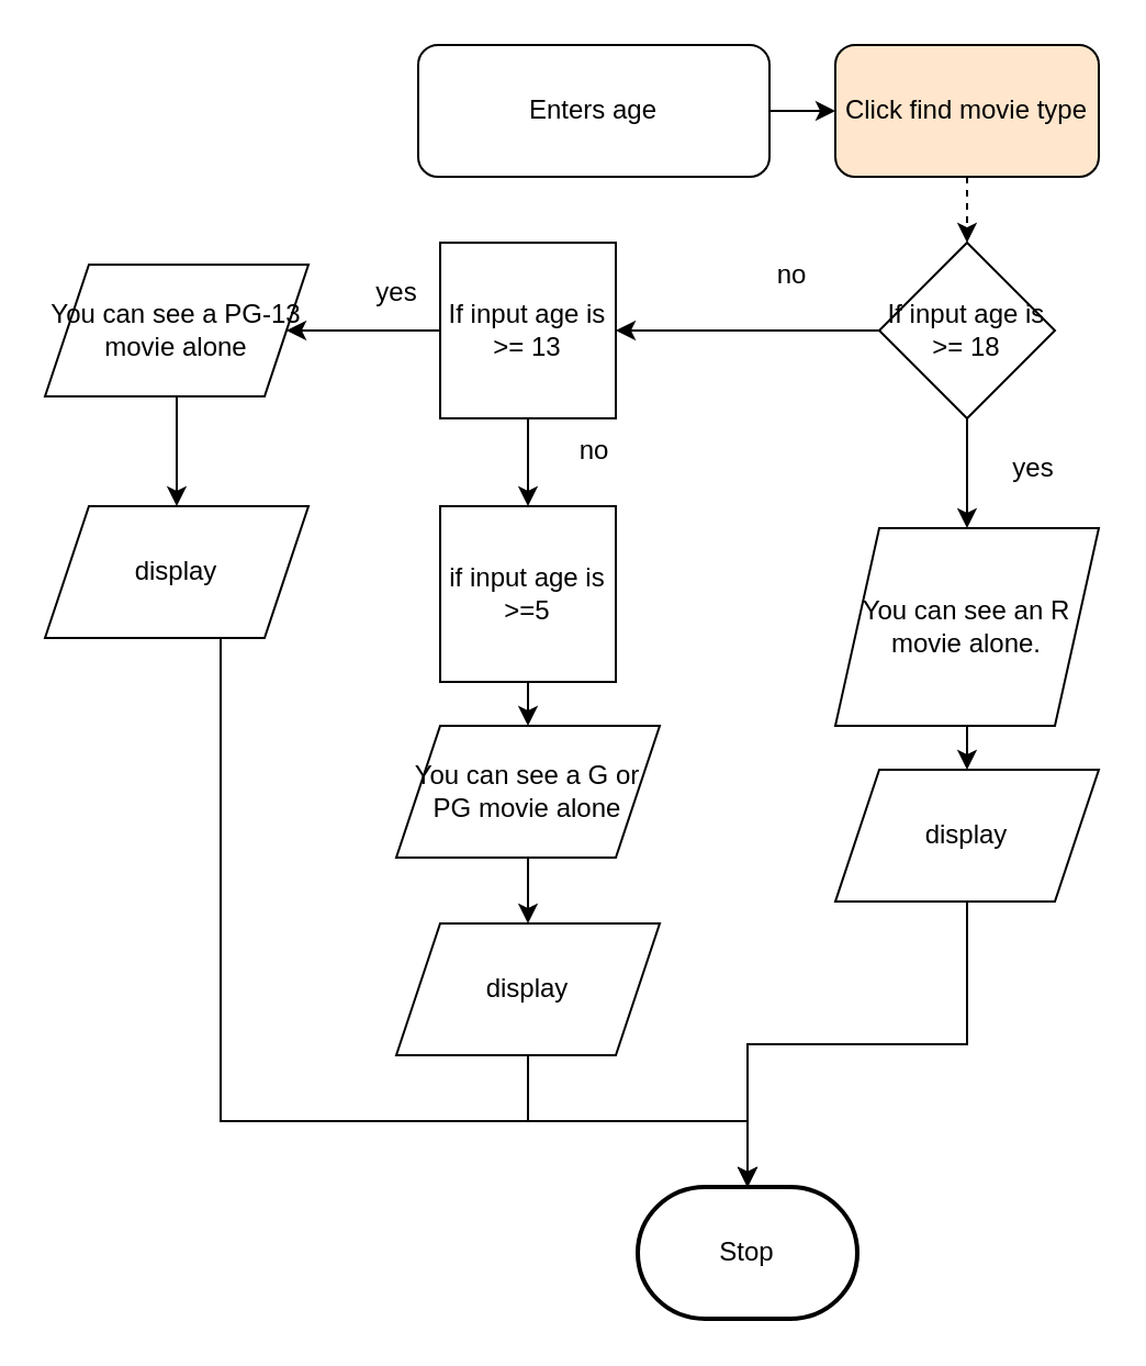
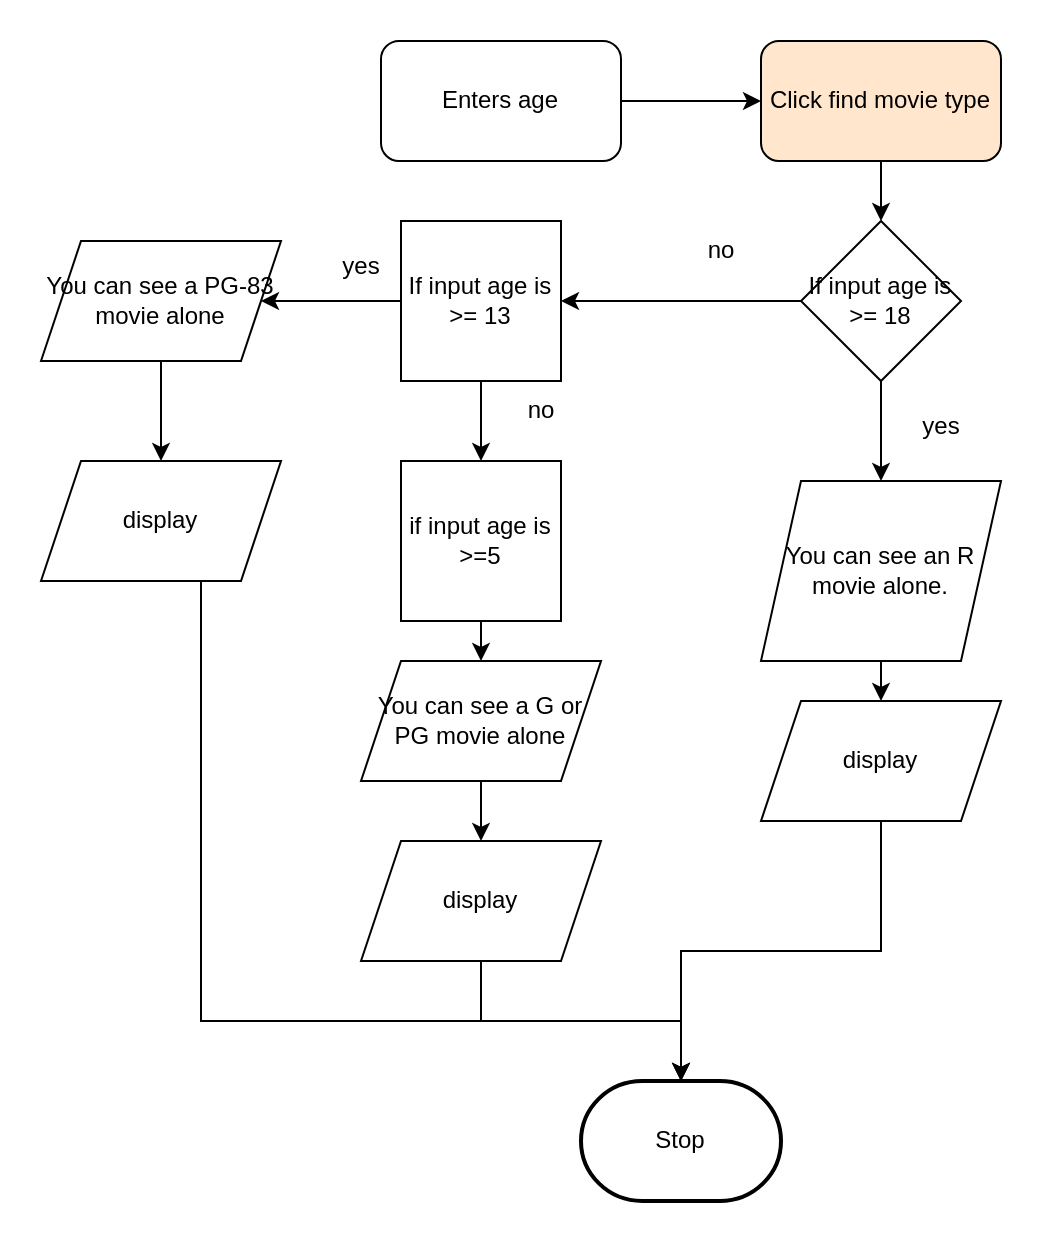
  <mxCell id="0" />
  <mxCell id="1" parent="0" />
  <mxCell id="2" value="Stop" style="strokeWidth=2;html=1;shape=mxgraph.flowchart.terminator;whiteSpace=wrap;" parent="1" vertex="1"><mxGeometry x="290" y="540" width="100" height="60" as="geometry" /></mxCell>
  <mxCell id="3" style="edgeStyle=orthogonalEdgeStyle;html=1;rounded=0;curved=0;" edge="1" parent="1" source="4" target="6"><mxGeometry relative="1" as="geometry" /></mxCell>
- <mxCell id="4" value="Enters age" style="whiteSpace=wrap;html=1;rounded=1;" vertex="1" parent="1"><mxGeometry x="190" y="20" width="160" height="60" as="geometry" /></mxCell>
- <mxCell id="5" value="" style="edgeStyle=none;html=1;dashed=1;" edge="1" parent="1" source="6" target="12"><mxGeometry relative="1" as="geometry" /></mxCell>
+ <mxCell id="4" value="Enters age" style="whiteSpace=wrap;html=1;rounded=1;" vertex="1" parent="1"><mxGeometry x="190" y="20" width="120" height="60" as="geometry" /></mxCell>
+ <mxCell id="5" value="" style="edgeStyle=none;html=1;" edge="1" parent="1" source="6" target="12"><mxGeometry relative="1" as="geometry" /></mxCell>
  <mxCell id="6" value="Click find movie type" style="whiteSpace=wrap;html=1;rounded=1;fillColor=#ffe6cc;" vertex="1" parent="1"><mxGeometry x="380" y="20" width="120" height="60" as="geometry" /></mxCell>
  <mxCell id="7" value="" style="edgeStyle=orthogonalEdgeStyle;html=1;" edge="1" parent="1" source="9" target="21"><mxGeometry relative="1" as="geometry" /></mxCell>
  <mxCell id="8" value="" style="edgeStyle=orthogonalEdgeStyle;html=1;" edge="1" parent="1" source="9" target="18"><mxGeometry relative="1" as="geometry" /></mxCell>
  <mxCell id="9" value="If input age is &amp;gt;= 13" style="whiteSpace=wrap;html=1;rounded=0;" vertex="1" parent="1"><mxGeometry x="200" y="110" width="80" height="80" as="geometry" /></mxCell>
  <mxCell id="10" value="" style="edgeStyle=orthogonalEdgeStyle;html=1;" edge="1" parent="1" source="12" target="9"><mxGeometry relative="1" as="geometry" /></mxCell>
  <mxCell id="11" value="" style="edgeStyle=orthogonalEdgeStyle;html=1;" edge="1" parent="1" source="12" target="14"><mxGeometry relative="1" as="geometry" /></mxCell>
  <mxCell id="12" value="If input age is &amp;gt;= 18" style="rhombus;whiteSpace=wrap;html=1;" vertex="1" parent="1"><mxGeometry x="400" y="110" width="80" height="80" as="geometry" /></mxCell>
  <mxCell id="13" value="" style="edgeStyle=orthogonalEdgeStyle;html=1;" edge="1" parent="1" source="14" target="22"><mxGeometry relative="1" as="geometry" /></mxCell>
  <mxCell id="14" value="&lt;font color=&quot;#000000&quot;&gt;&lt;span style=&quot;font-size: 12px;&quot;&gt;You can see an R movie alone.&lt;/span&gt;&lt;/font&gt;" style="shape=parallelogram;perimeter=parallelogramPerimeter;whiteSpace=wrap;html=1;fixedSize=1;" vertex="1" parent="1"><mxGeometry x="380" y="240" width="120" height="90" as="geometry" /></mxCell>
  <mxCell id="15" value="yes" style="text;html=1;align=center;verticalAlign=middle;resizable=0;points=[];autosize=1;strokeColor=none;fillColor=none;" vertex="1" parent="1"><mxGeometry x="450" y="198" width="40" height="30" as="geometry" /></mxCell>
  <mxCell id="16" value="no" style="text;html=1;align=center;verticalAlign=middle;resizable=0;points=[];autosize=1;strokeColor=none;fillColor=none;" vertex="1" parent="1"><mxGeometry x="340" y="110" width="40" height="30" as="geometry" /></mxCell>
  <mxCell id="17" value="" style="edgeStyle=orthogonalEdgeStyle;html=1;" edge="1" parent="1" source="18" target="26"><mxGeometry relative="1" as="geometry" /></mxCell>
- <mxCell id="18" value="You can see a PG-13 movie alone" style="shape=parallelogram;perimeter=parallelogramPerimeter;whiteSpace=wrap;html=1;fixedSize=1;" vertex="1" parent="1"><mxGeometry x="20" y="120" width="120" height="60" as="geometry" /></mxCell>
+ <mxCell id="18" value="You can see a PG-83 movie alone" style="shape=parallelogram;perimeter=parallelogramPerimeter;whiteSpace=wrap;html=1;fixedSize=1;" vertex="1" parent="1"><mxGeometry x="20" y="120" width="120" height="60" as="geometry" /></mxCell>
  <mxCell id="19" value="yes" style="text;html=1;align=center;verticalAlign=middle;resizable=0;points=[];autosize=1;strokeColor=none;fillColor=none;" vertex="1" parent="1"><mxGeometry x="160" y="118" width="40" height="30" as="geometry" /></mxCell>
  <mxCell id="20" value="" style="edgeStyle=orthogonalEdgeStyle;html=1;" edge="1" parent="1" source="21" target="28"><mxGeometry relative="1" as="geometry" /></mxCell>
  <mxCell id="21" value="if input age is &amp;gt;=5" style="whiteSpace=wrap;html=1;rounded=0;" vertex="1" parent="1"><mxGeometry x="200" y="230" width="80" height="80" as="geometry" /></mxCell>
  <mxCell id="22" value="display" style="shape=parallelogram;perimeter=parallelogramPerimeter;whiteSpace=wrap;html=1;fixedSize=1;" vertex="1" parent="1"><mxGeometry x="380" y="350" width="120" height="60" as="geometry" /></mxCell>
  <mxCell id="23" style="edgeStyle=orthogonalEdgeStyle;html=1;rounded=0;curved=0;entryX=0.5;entryY=0;entryDx=0;entryDy=0;entryPerimeter=0;" edge="1" parent="1" source="24" target="2"><mxGeometry relative="1" as="geometry"><mxPoint x="100" y="540" as="targetPoint" /></mxGeometry></mxCell>
  <mxCell id="24" value="display" style="shape=parallelogram;perimeter=parallelogramPerimeter;whiteSpace=wrap;html=1;fixedSize=1;" vertex="1" parent="1"><mxGeometry x="180" y="420" width="120" height="60" as="geometry" /></mxCell>
  <mxCell id="25" style="edgeStyle=orthogonalEdgeStyle;html=1;rounded=0;curved=0;entryX=0.5;entryY=0;entryDx=0;entryDy=0;entryPerimeter=0;" edge="1" parent="1" source="26" target="2"><mxGeometry relative="1" as="geometry"><Array as="points"><mxPoint x="100" y="510" /><mxPoint x="340" y="510" /></Array></mxGeometry></mxCell>
  <mxCell id="26" value="display" style="shape=parallelogram;perimeter=parallelogramPerimeter;whiteSpace=wrap;html=1;fixedSize=1;" vertex="1" parent="1"><mxGeometry x="20" y="230" width="120" height="60" as="geometry" /></mxCell>
  <mxCell id="27" value="" style="edgeStyle=orthogonalEdgeStyle;html=1;" edge="1" parent="1" source="28" target="24"><mxGeometry relative="1" as="geometry" /></mxCell>
  <mxCell id="28" value="&lt;font color=&quot;#000000&quot;&gt;&lt;span style=&quot;font-size: 12px;&quot;&gt;You can see a G or PG movie alone&lt;/span&gt;&lt;/font&gt;" style="shape=parallelogram;perimeter=parallelogramPerimeter;whiteSpace=wrap;html=1;fixedSize=1;" vertex="1" parent="1"><mxGeometry x="180" y="330" width="120" height="60" as="geometry" /></mxCell>
  <mxCell id="29" value="no" style="text;html=1;align=center;verticalAlign=middle;resizable=0;points=[];autosize=1;strokeColor=none;fillColor=none;" vertex="1" parent="1"><mxGeometry x="250" y="190" width="40" height="30" as="geometry" /></mxCell>
  <mxCell id="30" style="edgeStyle=orthogonalEdgeStyle;html=1;entryX=0.5;entryY=0;entryDx=0;entryDy=0;entryPerimeter=0;strokeColor=none;rounded=0;curved=0;" edge="1" parent="1" source="22" target="2"><mxGeometry relative="1" as="geometry" /></mxCell>
  <mxCell id="31" style="edgeStyle=orthogonalEdgeStyle;html=1;entryX=0.5;entryY=0;entryDx=0;entryDy=0;entryPerimeter=0;rounded=0;curved=0;" edge="1" parent="1" source="22" target="2"><mxGeometry relative="1" as="geometry" /></mxCell>
